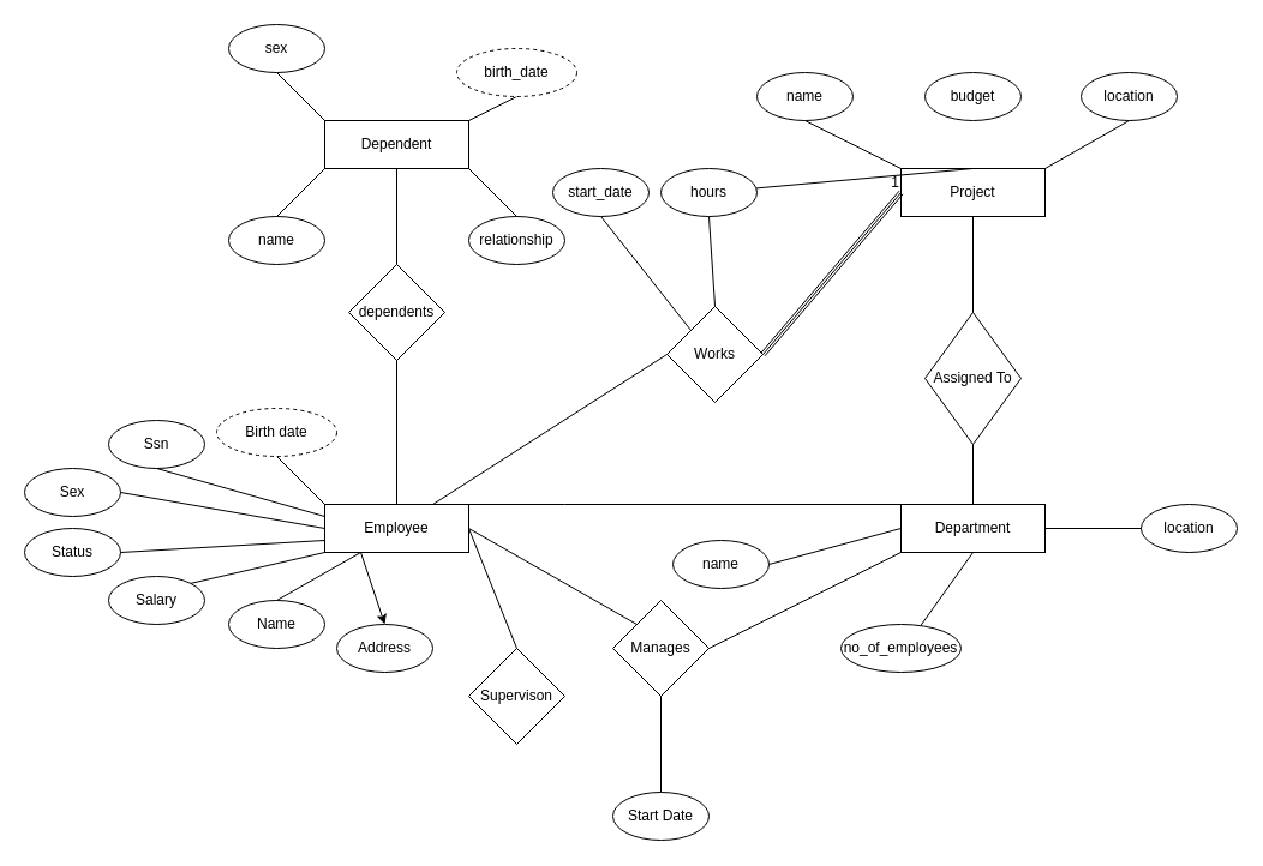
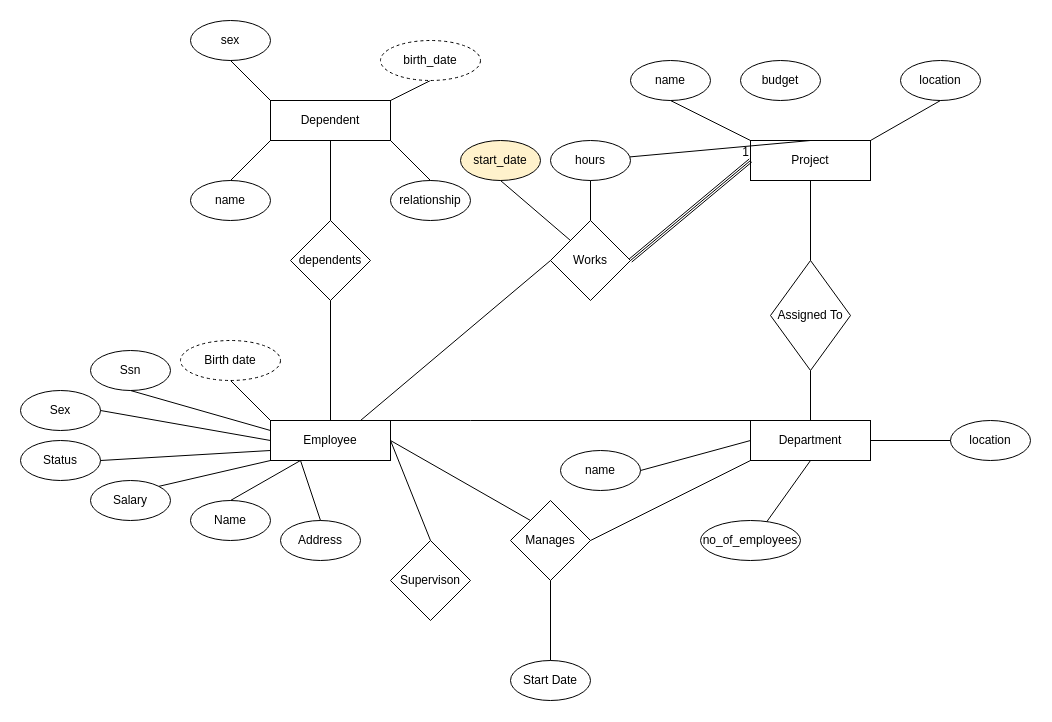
  <mxCell id="0" />
  <mxCell id="1" parent="0" />
  <mxCell id="2" value="Supervison" style="rhombus;whiteSpace=wrap;html=1;" parent="1" vertex="1"><mxGeometry x="390" y="540" width="80" height="80" as="geometry" /></mxCell>
  <mxCell id="3" value="Employee" style="rounded=0;whiteSpace=wrap;html=1;" parent="1" vertex="1"><mxGeometry x="270" y="420" width="120" height="40" as="geometry" /></mxCell>
  <mxCell id="4" value="Ssn" style="ellipse;whiteSpace=wrap;html=1;" parent="1" vertex="1"><mxGeometry x="90" y="350" width="80" height="40" as="geometry" /></mxCell>
  <mxCell id="5" value="Sex" style="ellipse;whiteSpace=wrap;html=1;" parent="1" vertex="1"><mxGeometry x="20" y="390" width="80" height="40" as="geometry" /></mxCell>
  <mxCell id="6" value="Status" style="ellipse;whiteSpace=wrap;html=1;" parent="1" vertex="1"><mxGeometry x="20" y="440" width="80" height="40" as="geometry" /></mxCell>
  <mxCell id="7" value="Salary" style="ellipse;whiteSpace=wrap;html=1;" parent="1" vertex="1"><mxGeometry x="90" y="480" width="80" height="40" as="geometry" /></mxCell>
  <mxCell id="8" value="Address" style="ellipse;whiteSpace=wrap;html=1;" parent="1" vertex="1"><mxGeometry x="280" y="520" width="80" height="40" as="geometry" /></mxCell>
  <mxCell id="9" value="Name" style="ellipse;whiteSpace=wrap;html=1;" parent="1" vertex="1"><mxGeometry x="190" y="500" width="80" height="40" as="geometry" /></mxCell>
  <mxCell id="10" value="" style="endArrow=none;html=1;rounded=0;exitX=0;exitY=0;exitDx=0;exitDy=0;entryX=0.5;entryY=1;entryDx=0;entryDy=0;" parent="1" source="3" edge="1"><mxGeometry width="50" height="50" relative="1" as="geometry"><mxPoint x="540" y="480" as="sourcePoint" /><mxPoint x="230" y="380" as="targetPoint" /></mxGeometry></mxCell>
  <mxCell id="11" value="" style="endArrow=none;html=1;rounded=0;entryX=0.5;entryY=1;entryDx=0;entryDy=0;exitX=0;exitY=0.25;exitDx=0;exitDy=0;" parent="1" source="3" target="4" edge="1"><mxGeometry width="50" height="50" relative="1" as="geometry"><mxPoint x="140" y="460" as="sourcePoint" /><mxPoint x="190" y="410" as="targetPoint" /></mxGeometry></mxCell>
  <mxCell id="12" value="" style="endArrow=none;html=1;rounded=0;exitX=1;exitY=0.5;exitDx=0;exitDy=0;entryX=0;entryY=0.5;entryDx=0;entryDy=0;" parent="1" source="5" target="3" edge="1"><mxGeometry width="50" height="50" relative="1" as="geometry"><mxPoint x="540" y="480" as="sourcePoint" /><mxPoint x="590" y="430" as="targetPoint" /></mxGeometry></mxCell>
  <mxCell id="13" value="" style="endArrow=none;html=1;rounded=0;exitX=1;exitY=0.5;exitDx=0;exitDy=0;entryX=0;entryY=0.75;entryDx=0;entryDy=0;" parent="1" source="6" target="3" edge="1"><mxGeometry width="50" height="50" relative="1" as="geometry"><mxPoint x="540" y="480" as="sourcePoint" /><mxPoint x="590" y="430" as="targetPoint" /></mxGeometry></mxCell>
  <mxCell id="14" value="" style="endArrow=none;html=1;rounded=0;exitX=1;exitY=0;exitDx=0;exitDy=0;entryX=0;entryY=1;entryDx=0;entryDy=0;" parent="1" source="7" target="3" edge="1"><mxGeometry width="50" height="50" relative="1" as="geometry"><mxPoint x="540" y="480" as="sourcePoint" /><mxPoint x="270" y="460" as="targetPoint" /></mxGeometry></mxCell>
  <mxCell id="15" value="" style="endArrow=none;html=1;rounded=0;exitX=0.5;exitY=0;exitDx=0;exitDy=0;entryX=0.25;entryY=1;entryDx=0;entryDy=0;" parent="1" source="9" target="3" edge="1"><mxGeometry width="50" height="50" relative="1" as="geometry"><mxPoint x="540" y="480" as="sourcePoint" /><mxPoint x="280" y="470" as="targetPoint" /></mxGeometry></mxCell>
  <mxCell id="16" value="" style="endArrow=none;html=1;rounded=0;exitX=1;exitY=0.5;exitDx=0;exitDy=0;entryX=0.5;entryY=0;entryDx=0;entryDy=0;" parent="1" source="3" target="2" edge="1"><mxGeometry width="50" height="50" relative="1" as="geometry"><mxPoint x="540" y="480" as="sourcePoint" /><mxPoint x="590" y="430" as="targetPoint" /></mxGeometry></mxCell>
  <mxCell id="17" value="dependents" style="rhombus;whiteSpace=wrap;html=1;" parent="1" vertex="1"><mxGeometry x="290" y="220" width="80" height="80" as="geometry" /></mxCell>
  <mxCell id="18" value="" style="endArrow=none;html=1;rounded=0;exitX=0.5;exitY=0;exitDx=0;exitDy=0;entryX=0.5;entryY=1;entryDx=0;entryDy=0;" parent="1" source="3" target="17" edge="1"><mxGeometry width="50" height="50" relative="1" as="geometry"><mxPoint x="540" y="480" as="sourcePoint" /><mxPoint x="590" y="430" as="targetPoint" /></mxGeometry></mxCell>
  <mxCell id="19" value="Dependent" style="rounded=0;whiteSpace=wrap;html=1;" parent="1" vertex="1"><mxGeometry x="270" y="100" width="120" height="40" as="geometry" /></mxCell>
  <mxCell id="20" value="" style="endArrow=none;html=1;rounded=0;exitX=0.5;exitY=1;exitDx=0;exitDy=0;entryX=0.5;entryY=0;entryDx=0;entryDy=0;" parent="1" source="19" target="17" edge="1"><mxGeometry width="50" height="50" relative="1" as="geometry"><mxPoint x="540" y="190" as="sourcePoint" /><mxPoint x="590" y="140" as="targetPoint" /></mxGeometry></mxCell>
  <mxCell id="21" value="name" style="ellipse;whiteSpace=wrap;html=1;" parent="1" vertex="1"><mxGeometry x="190" width="80" height="40" as="geometry" y="180" /></mxCell>
  <mxCell id="22" value="sex" style="ellipse;whiteSpace=wrap;html=1;" parent="1" vertex="1"><mxGeometry x="190" y="20" width="80" height="40" as="geometry" /></mxCell>
  <mxCell id="23" value="relationship" style="ellipse;whiteSpace=wrap;html=1;" parent="1" vertex="1"><mxGeometry x="390" width="80" height="40" as="geometry" y="180" /></mxCell>
  <mxCell id="24" value="" style="endArrow=none;html=1;rounded=0;exitX=0.5;exitY=0;exitDx=0;exitDy=0;entryX=1;entryY=1;entryDx=0;entryDy=0;" parent="1" source="23" target="19" edge="1"><mxGeometry width="50" height="50" relative="1" as="geometry"><mxPoint x="540" y="190" as="sourcePoint" /><mxPoint x="590" y="140" as="targetPoint" /></mxGeometry></mxCell>
  <mxCell id="25" value="" style="endArrow=none;html=1;rounded=0;entryX=0;entryY=1;entryDx=0;entryDy=0;exitX=0.5;exitY=0;exitDx=0;exitDy=0;" parent="1" source="21" target="19" edge="1"><mxGeometry width="50" height="50" relative="1" as="geometry"><mxPoint x="120" y="190" as="sourcePoint" /><mxPoint x="170" y="140" as="targetPoint" /></mxGeometry></mxCell>
  <mxCell id="26" value="" style="endArrow=none;html=1;rounded=0;entryX=0.5;entryY=1;entryDx=0;entryDy=0;exitX=1;exitY=0;exitDx=0;exitDy=0;" parent="1" source="19" target="62" edge="1"><mxGeometry width="50" height="50" relative="1" as="geometry"><mxPoint x="540" y="190" as="sourcePoint" /><mxPoint x="430" y="60" as="targetPoint" /></mxGeometry></mxCell>
  <mxCell id="27" value="" style="endArrow=none;html=1;rounded=0;exitX=0.5;exitY=1;exitDx=0;exitDy=0;entryX=0;entryY=0;entryDx=0;entryDy=0;" parent="1" source="22" target="19" edge="1"><mxGeometry width="50" height="50" relative="1" as="geometry"><mxPoint x="540" y="190" as="sourcePoint" /><mxPoint x="590" y="140" as="targetPoint" /></mxGeometry></mxCell>
- <mxCell id="28" value="" style="endArrow=classic;html=1;rounded=0;exitX=0.25;exitY=1;exitDx=0;exitDy=0;entryX=0.5;entryY=0;entryDx=0;entryDy=0;" parent="1" source="3" target="8" edge="1"><mxGeometry width="50" height="50" relative="1" as="geometry"><mxPoint x="540" y="380" as="sourcePoint" /><mxPoint x="590" y="330" as="targetPoint" /></mxGeometry></mxCell>
- <mxCell id="29" value="Works" style="rhombus;whiteSpace=wrap;html=1;" parent="1" vertex="1"><mxGeometry x="555" y="255" width="80" height="80" as="geometry" /></mxCell>
+ <mxCell id="28" value="" style="endArrow=none;html=1;rounded=0;exitX=0.25;exitY=1;exitDx=0;exitDy=0;entryX=0.5;entryY=0;entryDx=0;entryDy=0;" parent="1" source="3" target="8" edge="1"><mxGeometry width="50" height="50" relative="1" as="geometry"><mxPoint x="540" y="380" as="sourcePoint" /><mxPoint x="590" y="330" as="targetPoint" /></mxGeometry></mxCell>
+ <mxCell id="29" value="Works" style="rhombus;whiteSpace=wrap;html=1;" parent="1" vertex="1"><mxGeometry x="550" y="220" width="80" height="80" as="geometry" /></mxCell>
  <mxCell id="30" value="" style="endArrow=none;html=1;rounded=0;exitX=0.75;exitY=0;exitDx=0;exitDy=0;entryX=0;entryY=0.5;entryDx=0;entryDy=0;" parent="1" source="3" target="29" edge="1"><mxGeometry width="50" height="50" relative="1" as="geometry"><mxPoint x="540" y="380" as="sourcePoint" /><mxPoint x="590" y="330" as="targetPoint" /></mxGeometry></mxCell>
  <mxCell id="31" value="hours" style="ellipse;whiteSpace=wrap;html=1;" parent="1" vertex="1"><mxGeometry x="550" y="140" width="80" height="40" as="geometry" /></mxCell>
- <mxCell id="32" value="start_date" style="ellipse;whiteSpace=wrap;html=1;" parent="1" vertex="1"><mxGeometry x="460" y="140" width="80" height="40" as="geometry" /></mxCell>
+ <mxCell id="32" value="start_date" style="ellipse;whiteSpace=wrap;html=1;fillColor=#fff2cc;" parent="1" vertex="1"><mxGeometry x="460" y="140" width="80" height="40" as="geometry" /></mxCell>
  <mxCell id="33" value="" style="endArrow=none;html=1;rounded=0;entryX=0.5;entryY=1;entryDx=0;entryDy=0;exitX=0.5;exitY=0;exitDx=0;exitDy=0;" parent="1" source="29" target="31" edge="1"><mxGeometry width="50" height="50" relative="1" as="geometry"><mxPoint x="540" y="240" as="sourcePoint" /><mxPoint x="590" y="190" as="targetPoint" /></mxGeometry></mxCell>
  <mxCell id="34" value="" style="endArrow=none;html=1;rounded=0;entryX=0.5;entryY=1;entryDx=0;entryDy=0;exitX=0;exitY=0;exitDx=0;exitDy=0;" parent="1" source="29" target="32" edge="1"><mxGeometry width="50" height="50" relative="1" as="geometry"><mxPoint x="540" y="240" as="sourcePoint" /><mxPoint x="590" y="190" as="targetPoint" /></mxGeometry></mxCell>
  <mxCell id="35" value="Project" style="rounded=0;whiteSpace=wrap;html=1;" parent="1" vertex="1"><mxGeometry x="750" y="140" width="120" height="40" as="geometry" /></mxCell>
  <mxCell id="36" value="" style="endArrow=none;html=1;rounded=0;entryX=0;entryY=0.5;entryDx=0;entryDy=0;exitX=1;exitY=0.5;exitDx=0;exitDy=0;" parent="1" source="29" target="35" edge="1"><mxGeometry width="50" height="50" relative="1" as="geometry"><mxPoint x="540" y="240" as="sourcePoint" /><mxPoint x="590" y="190" as="targetPoint" /></mxGeometry></mxCell>
  <mxCell id="37" value="name" style="ellipse;whiteSpace=wrap;html=1;" parent="1" vertex="1"><mxGeometry x="630" y="60" width="80" height="40" as="geometry" /></mxCell>
- <mxCell id="38" value="budget" style="ellipse;whiteSpace=wrap;html=1;" parent="1" vertex="1"><mxGeometry x="770" y="60" width="80" height="40" as="geometry" /></mxCell>
+ <mxCell id="38" value="budget" style="ellipse;whiteSpace=wrap;html=1;" parent="1" vertex="1"><mxGeometry x="740" y="60" width="80" height="40" as="geometry" /></mxCell>
  <mxCell id="39" value="location" style="ellipse;whiteSpace=wrap;html=1;" parent="1" vertex="1"><mxGeometry x="900" y="60" width="80" height="40" as="geometry" /></mxCell>
  <mxCell id="40" value="" style="endArrow=none;html=1;rounded=0;entryX=0.5;entryY=1;entryDx=0;entryDy=0;exitX=0;exitY=0;exitDx=0;exitDy=0;" parent="1" source="35" target="37" edge="1"><mxGeometry width="50" height="50" relative="1" as="geometry"><mxPoint x="540" y="240" as="sourcePoint" /><mxPoint x="590" y="190" as="targetPoint" /></mxGeometry></mxCell>
  <mxCell id="41" value="" style="endArrow=none;html=1;rounded=0;entryX=0.5;entryY=1;entryDx=0;entryDy=0;exitX=1;exitY=0;exitDx=0;exitDy=0;" parent="1" source="35" target="39" edge="1"><mxGeometry width="50" height="50" relative="1" as="geometry"><mxPoint x="770" y="260" as="sourcePoint" /><mxPoint x="820" y="210" as="targetPoint" /></mxGeometry></mxCell>
  <mxCell id="42" value="" style="endArrow=none;html=1;rounded=0;exitX=0.5;exitY=0;exitDx=0;exitDy=0;" parent="1" source="35" target="31" edge="1"><mxGeometry width="50" height="50" relative="1" as="geometry"><mxPoint x="540" y="240" as="sourcePoint" /><mxPoint x="590" y="190" as="targetPoint" /></mxGeometry></mxCell>
  <mxCell id="43" value="Assigned To" style="rhombus;whiteSpace=wrap;html=1;" parent="1" vertex="1"><mxGeometry x="770" y="260" width="80" height="110" as="geometry" /></mxCell>
  <mxCell id="44" value="" style="endArrow=none;html=1;rounded=0;entryX=0.5;entryY=1;entryDx=0;entryDy=0;exitX=0.5;exitY=0;exitDx=0;exitDy=0;" parent="1" source="43" target="35" edge="1"><mxGeometry width="50" height="50" relative="1" as="geometry"><mxPoint x="540" y="350" as="sourcePoint" /><mxPoint x="590" y="300" as="targetPoint" /></mxGeometry></mxCell>
  <mxCell id="45" value="Department" style="rounded=0;whiteSpace=wrap;html=1;" parent="1" vertex="1"><mxGeometry x="750" y="420" width="120" height="40" as="geometry" /></mxCell>
  <mxCell id="46" value="" style="endArrow=none;html=1;rounded=0;entryX=0.5;entryY=1;entryDx=0;entryDy=0;exitX=0.5;exitY=0;exitDx=0;exitDy=0;" parent="1" source="45" target="43" edge="1"><mxGeometry width="50" height="50" relative="1" as="geometry"><mxPoint x="540" y="350" as="sourcePoint" /><mxPoint x="590" y="300" as="targetPoint" /></mxGeometry></mxCell>
  <mxCell id="47" value="location" style="ellipse;whiteSpace=wrap;html=1;" parent="1" vertex="1"><mxGeometry x="950" y="420" width="80" height="40" as="geometry" /></mxCell>
  <mxCell id="48" value="name" style="ellipse;whiteSpace=wrap;html=1;" parent="1" vertex="1"><mxGeometry x="560" y="450" width="80" height="40" as="geometry" /></mxCell>
  <mxCell id="49" value="" style="endArrow=none;html=1;rounded=0;entryX=0;entryY=0.5;entryDx=0;entryDy=0;exitX=1;exitY=0.5;exitDx=0;exitDy=0;" parent="1" source="48" target="45" edge="1"><mxGeometry width="50" height="50" relative="1" as="geometry"><mxPoint x="540" y="350" as="sourcePoint" /><mxPoint x="590" y="300" as="targetPoint" /></mxGeometry></mxCell>
  <mxCell id="50" value="" style="endArrow=none;html=1;rounded=0;entryX=0;entryY=0.5;entryDx=0;entryDy=0;exitX=1;exitY=0.5;exitDx=0;exitDy=0;" parent="1" source="45" target="47" edge="1"><mxGeometry width="50" height="50" relative="1" as="geometry"><mxPoint x="540" y="350" as="sourcePoint" /><mxPoint x="590" y="300" as="targetPoint" /></mxGeometry></mxCell>
  <mxCell id="51" value="" style="endArrow=none;html=1;rounded=0;exitX=1;exitY=0;exitDx=0;exitDy=0;entryX=0;entryY=0.5;entryDx=0;entryDy=0;" parent="1" source="3" edge="1"><mxGeometry width="50" height="50" relative="1" as="geometry"><mxPoint x="540" y="510" as="sourcePoint" /><mxPoint x="470" y="420" as="targetPoint" /></mxGeometry></mxCell>
  <mxCell id="52" value="Manages" style="rhombus;whiteSpace=wrap;html=1;" parent="1" vertex="1"><mxGeometry x="510" y="500" width="80" height="80" as="geometry" /></mxCell>
  <mxCell id="53" value="" style="endArrow=none;html=1;rounded=0;exitX=1;exitY=0.5;exitDx=0;exitDy=0;entryX=0;entryY=0;entryDx=0;entryDy=0;" parent="1" source="3" target="52" edge="1"><mxGeometry width="50" height="50" relative="1" as="geometry"><mxPoint x="540" y="510" as="sourcePoint" /><mxPoint x="590" y="460" as="targetPoint" /></mxGeometry></mxCell>
  <mxCell id="54" value="Start Date" style="ellipse;whiteSpace=wrap;html=1;" parent="1" vertex="1"><mxGeometry x="510" y="660" width="80" height="40" as="geometry" /></mxCell>
  <mxCell id="55" value="" style="endArrow=none;html=1;rounded=0;exitX=0.5;exitY=1;exitDx=0;exitDy=0;entryX=0.5;entryY=0;entryDx=0;entryDy=0;" parent="1" source="52" target="54" edge="1"><mxGeometry width="50" height="50" relative="1" as="geometry"><mxPoint x="540" y="510" as="sourcePoint" /><mxPoint x="590" y="460" as="targetPoint" /></mxGeometry></mxCell>
  <mxCell id="56" value="" style="endArrow=none;html=1;rounded=0;exitX=1;exitY=0.5;exitDx=0;exitDy=0;entryX=0;entryY=1;entryDx=0;entryDy=0;" parent="1" source="52" target="45" edge="1"><mxGeometry width="50" height="50" relative="1" as="geometry"><mxPoint x="540" y="510" as="sourcePoint" /><mxPoint x="590" y="460" as="targetPoint" /></mxGeometry></mxCell>
  <mxCell id="57" value="" style="endArrow=none;html=1;rounded=0;entryX=1;entryY=0.5;entryDx=0;entryDy=0;exitX=0;exitY=0;exitDx=0;exitDy=0;" parent="1" source="45" edge="1"><mxGeometry width="50" height="50" relative="1" as="geometry"><mxPoint x="540" y="510" as="sourcePoint" /><mxPoint x="550" y="420" as="targetPoint" /></mxGeometry></mxCell>
  <mxCell id="58" value="" style="endArrow=none;html=1;rounded=0;exitX=0.5;exitY=0;exitDx=0;exitDy=0;entryX=0.5;entryY=1;entryDx=0;entryDy=0;" parent="1" target="45" edge="1"><mxGeometry width="50" height="50" relative="1" as="geometry"><mxPoint x="760" y="530" as="sourcePoint" /><mxPoint x="590" y="390" as="targetPoint" /></mxGeometry></mxCell>
  <mxCell id="59" value="" style="endArrow=none;html=1;rounded=0;" parent="1" edge="1"><mxGeometry relative="1" as="geometry"><mxPoint x="470" y="420" as="sourcePoint" /><mxPoint x="680" y="420" as="targetPoint" /><Array as="points"><mxPoint x="570" y="420" /></Array></mxGeometry></mxCell>
  <mxCell id="60" value="" style="shape=link;html=1;rounded=0;exitX=1;exitY=0.5;exitDx=0;exitDy=0;" parent="1" source="29" edge="1"><mxGeometry relative="1" as="geometry"><mxPoint x="640" y="250" as="sourcePoint" /><mxPoint x="750" y="160" as="targetPoint" /></mxGeometry></mxCell>
  <mxCell id="61" value="1" style="resizable=0;html=1;whiteSpace=wrap;align=right;verticalAlign=bottom;" parent="60" connectable="0" vertex="1"><mxGeometry x="1" relative="1" as="geometry" /></mxCell>
  <mxCell id="62" value="birth_date" style="ellipse;whiteSpace=wrap;html=1;align=center;dashed=1;" parent="1" vertex="1"><mxGeometry x="380" y="40" width="100" height="40" as="geometry" /></mxCell>
  <mxCell id="63" value="Birth date" style="ellipse;whiteSpace=wrap;html=1;align=center;dashed=1;" parent="1" vertex="1"><mxGeometry x="180" y="340" width="100" height="40" as="geometry" /></mxCell>
  <mxCell id="64" value="no_of_employees" style="ellipse;whiteSpace=wrap;html=1;align=center;" parent="1" vertex="1"><mxGeometry x="700" y="520" width="100" height="40" as="geometry" /></mxCell>
